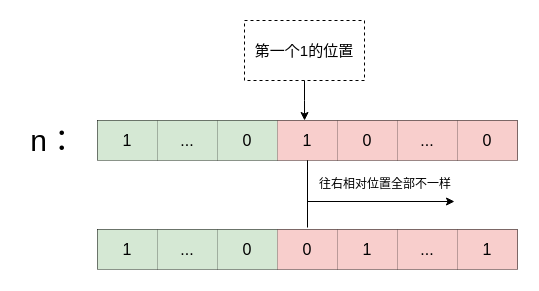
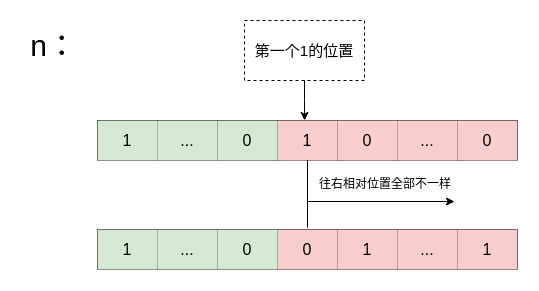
  <mxCell id="0" />
  <mxCell id="1" parent="0" />
  <mxCell id="2" value="" style="shape=table;startSize=0;container=1;collapsible=0;childLayout=tableLayout;fontSize=16;" vertex="1" parent="1"><mxGeometry x="97" y="120" width="420" height="39.75" as="geometry" /></mxCell>
  <mxCell id="3" value="" style="shape=tableRow;horizontal=0;startSize=0;swimlaneHead=0;swimlaneBody=0;strokeColor=inherit;top=0;left=0;bottom=0;right=0;collapsible=0;dropTarget=0;fillColor=none;points=[[0,0.5],[1,0.5]];portConstraint=eastwest;fontSize=16;" vertex="1" parent="2"><mxGeometry width="420" height="40" as="geometry" /></mxCell>
  <mxCell id="4" value="1" style="shape=partialRectangle;html=1;whiteSpace=wrap;connectable=0;strokeColor=#82b366;overflow=hidden;fillColor=#d5e8d4;top=0;left=0;bottom=0;right=0;pointerEvents=1;fontSize=16;" vertex="1" parent="3"><mxGeometry width="60" height="40" as="geometry"><mxRectangle width="60" height="40" as="alternateBounds" /></mxGeometry></mxCell>
  <mxCell id="5" value="..." style="shape=partialRectangle;html=1;whiteSpace=wrap;connectable=0;strokeColor=#82b366;overflow=hidden;fillColor=#d5e8d4;top=0;left=0;bottom=0;right=0;pointerEvents=1;fontSize=16;" vertex="1" parent="3"><mxGeometry x="60" width="60" height="40" as="geometry"><mxRectangle width="60" height="40" as="alternateBounds" /></mxGeometry></mxCell>
  <mxCell id="6" value="0" style="shape=partialRectangle;html=1;whiteSpace=wrap;connectable=0;strokeColor=#82b366;overflow=hidden;fillColor=#d5e8d4;top=0;left=0;bottom=0;right=0;pointerEvents=1;fontSize=16;" vertex="1" parent="3"><mxGeometry x="120" width="60" height="40" as="geometry"><mxRectangle width="60" height="40" as="alternateBounds" /></mxGeometry></mxCell>
  <mxCell id="7" value="1" style="shape=partialRectangle;html=1;whiteSpace=wrap;connectable=0;strokeColor=#b85450;overflow=hidden;fillColor=#f8cecc;top=0;left=0;bottom=0;right=0;pointerEvents=1;fontSize=16;" vertex="1" parent="3"><mxGeometry x="180" width="60" height="40" as="geometry"><mxRectangle width="60" height="40" as="alternateBounds" /></mxGeometry></mxCell>
  <mxCell id="8" value="0" style="shape=partialRectangle;html=1;whiteSpace=wrap;connectable=0;strokeColor=#b85450;overflow=hidden;fillColor=#f8cecc;top=0;left=0;bottom=0;right=0;pointerEvents=1;fontSize=16;" vertex="1" parent="3"><mxGeometry x="240" width="60" height="40" as="geometry"><mxRectangle width="60" height="40" as="alternateBounds" /></mxGeometry></mxCell>
  <mxCell id="9" value="..." style="shape=partialRectangle;html=1;whiteSpace=wrap;connectable=0;strokeColor=#b85450;overflow=hidden;fillColor=#f8cecc;top=0;left=0;bottom=0;right=0;pointerEvents=1;fontSize=16;" vertex="1" parent="3"><mxGeometry x="300" width="60" height="40" as="geometry"><mxRectangle width="60" height="40" as="alternateBounds" /></mxGeometry></mxCell>
  <mxCell id="10" value="0" style="shape=partialRectangle;html=1;whiteSpace=wrap;connectable=0;strokeColor=#b85450;overflow=hidden;fillColor=#f8cecc;top=0;left=0;bottom=0;right=0;pointerEvents=1;fontSize=16;" vertex="1" parent="3"><mxGeometry x="360" width="60" height="40" as="geometry"><mxRectangle width="60" height="40" as="alternateBounds" /></mxGeometry></mxCell>
  <mxCell id="11" value="" style="shape=table;startSize=0;container=1;collapsible=0;childLayout=tableLayout;fontSize=16;" vertex="1" parent="1"><mxGeometry x="97" y="229" width="420" height="39.75" as="geometry" /></mxCell>
  <mxCell id="12" value="" style="shape=tableRow;horizontal=0;startSize=0;swimlaneHead=0;swimlaneBody=0;strokeColor=inherit;top=0;left=0;bottom=0;right=0;collapsible=0;dropTarget=0;fillColor=none;points=[[0,0.5],[1,0.5]];portConstraint=eastwest;fontSize=16;" vertex="1" parent="11"><mxGeometry width="420" height="40" as="geometry" /></mxCell>
  <mxCell id="13" value="1" style="shape=partialRectangle;html=1;whiteSpace=wrap;connectable=0;strokeColor=#82b366;overflow=hidden;fillColor=#d5e8d4;top=0;left=0;bottom=0;right=0;pointerEvents=1;fontSize=16;" vertex="1" parent="12"><mxGeometry width="60" height="40" as="geometry"><mxRectangle width="60" height="40" as="alternateBounds" /></mxGeometry></mxCell>
  <mxCell id="14" value="..." style="shape=partialRectangle;html=1;whiteSpace=wrap;connectable=0;strokeColor=#82b366;overflow=hidden;fillColor=#d5e8d4;top=0;left=0;bottom=0;right=0;pointerEvents=1;fontSize=16;" vertex="1" parent="12"><mxGeometry x="60" width="60" height="40" as="geometry"><mxRectangle width="60" height="40" as="alternateBounds" /></mxGeometry></mxCell>
  <mxCell id="15" value="0" style="shape=partialRectangle;html=1;whiteSpace=wrap;connectable=0;strokeColor=#82b366;overflow=hidden;fillColor=#d5e8d4;top=0;left=0;bottom=0;right=0;pointerEvents=1;fontSize=16;" vertex="1" parent="12"><mxGeometry x="120" width="60" height="40" as="geometry"><mxRectangle width="60" height="40" as="alternateBounds" /></mxGeometry></mxCell>
  <mxCell id="16" value="0" style="shape=partialRectangle;html=1;whiteSpace=wrap;connectable=0;strokeColor=#b85450;overflow=hidden;fillColor=#f8cecc;top=0;left=0;bottom=0;right=0;pointerEvents=1;fontSize=16;" vertex="1" parent="12"><mxGeometry x="180" width="60" height="40" as="geometry"><mxRectangle width="60" height="40" as="alternateBounds" /></mxGeometry></mxCell>
  <mxCell id="17" value="1" style="shape=partialRectangle;html=1;whiteSpace=wrap;connectable=0;strokeColor=#b85450;overflow=hidden;fillColor=#f8cecc;top=0;left=0;bottom=0;right=0;pointerEvents=1;fontSize=16;" vertex="1" parent="12"><mxGeometry x="240" width="60" height="40" as="geometry"><mxRectangle width="60" height="40" as="alternateBounds" /></mxGeometry></mxCell>
  <mxCell id="18" value="..." style="shape=partialRectangle;html=1;whiteSpace=wrap;connectable=0;strokeColor=#b85450;overflow=hidden;fillColor=#f8cecc;top=0;left=0;bottom=0;right=0;pointerEvents=1;fontSize=16;" vertex="1" parent="12"><mxGeometry x="300" width="60" height="40" as="geometry"><mxRectangle width="60" height="40" as="alternateBounds" /></mxGeometry></mxCell>
  <mxCell id="19" value="1" style="shape=partialRectangle;html=1;whiteSpace=wrap;connectable=0;strokeColor=#b85450;overflow=hidden;fillColor=#f8cecc;top=0;left=0;bottom=0;right=0;pointerEvents=1;fontSize=16;" vertex="1" parent="12"><mxGeometry x="360" width="60" height="40" as="geometry"><mxRectangle width="60" height="40" as="alternateBounds" /></mxGeometry></mxCell>
- <mxCell id="20" value="&lt;font style=&quot;font-size: 30px;&quot;&gt;n：&lt;/font&gt;" style="text;html=1;align=center;verticalAlign=middle;resizable=0;points=[];autosize=1;strokeColor=none;fillColor=none;" vertex="1" parent="1"><mxGeometry x="20" y="115.88" width="65" height="48" as="geometry" /></mxCell>
+ <mxCell id="20" value="&lt;font style=&quot;font-size: 30px;&quot;&gt;n：&lt;/font&gt;" style="text;html=1;align=center;verticalAlign=middle;resizable=0;points=[];autosize=1;strokeColor=none;fillColor=none;" vertex="1" parent="1"><mxGeometry x="20" y="20.88" width="65" height="48" as="geometry" /></mxCell>
  <mxCell id="21" value="&lt;font style=&quot;font-size: 15px;&quot;&gt;第一个1的位置&lt;/font&gt;" style="rounded=0;whiteSpace=wrap;html=1;dashed=1;" vertex="1" parent="1"><mxGeometry x="244" y="20" width="120" height="60" as="geometry" /></mxCell>
  <mxCell id="22" style="edgeStyle=orthogonalEdgeStyle;rounded=0;orthogonalLoop=1;jettySize=auto;html=1;exitX=0.5;exitY=1;exitDx=0;exitDy=0;entryX=0.493;entryY=0;entryDx=0;entryDy=0;entryPerimeter=0;" edge="1" parent="1" source="21" target="3"><mxGeometry relative="1" as="geometry" /></mxCell>
  <mxCell id="23" value="" style="endArrow=none;html=1;rounded=0;entryX=0.5;entryY=1;entryDx=0;entryDy=0;" edge="1" parent="1" target="2"><mxGeometry width="50" height="50" relative="1" as="geometry"><mxPoint x="307" y="227" as="sourcePoint" /><mxPoint x="351" y="175" as="targetPoint" /></mxGeometry></mxCell>
  <mxCell id="24" value="" style="endArrow=classic;html=1;rounded=0;" edge="1" parent="1"><mxGeometry width="50" height="50" relative="1" as="geometry"><mxPoint x="307" y="201" as="sourcePoint" /><mxPoint x="454" y="201" as="targetPoint" /></mxGeometry></mxCell>
  <mxCell id="25" value="往右相对位置全部不一样" style="text;html=1;align=center;verticalAlign=middle;whiteSpace=wrap;rounded=0;" vertex="1" parent="1"><mxGeometry x="308" y="169" width="154" height="30" as="geometry" /></mxCell>
